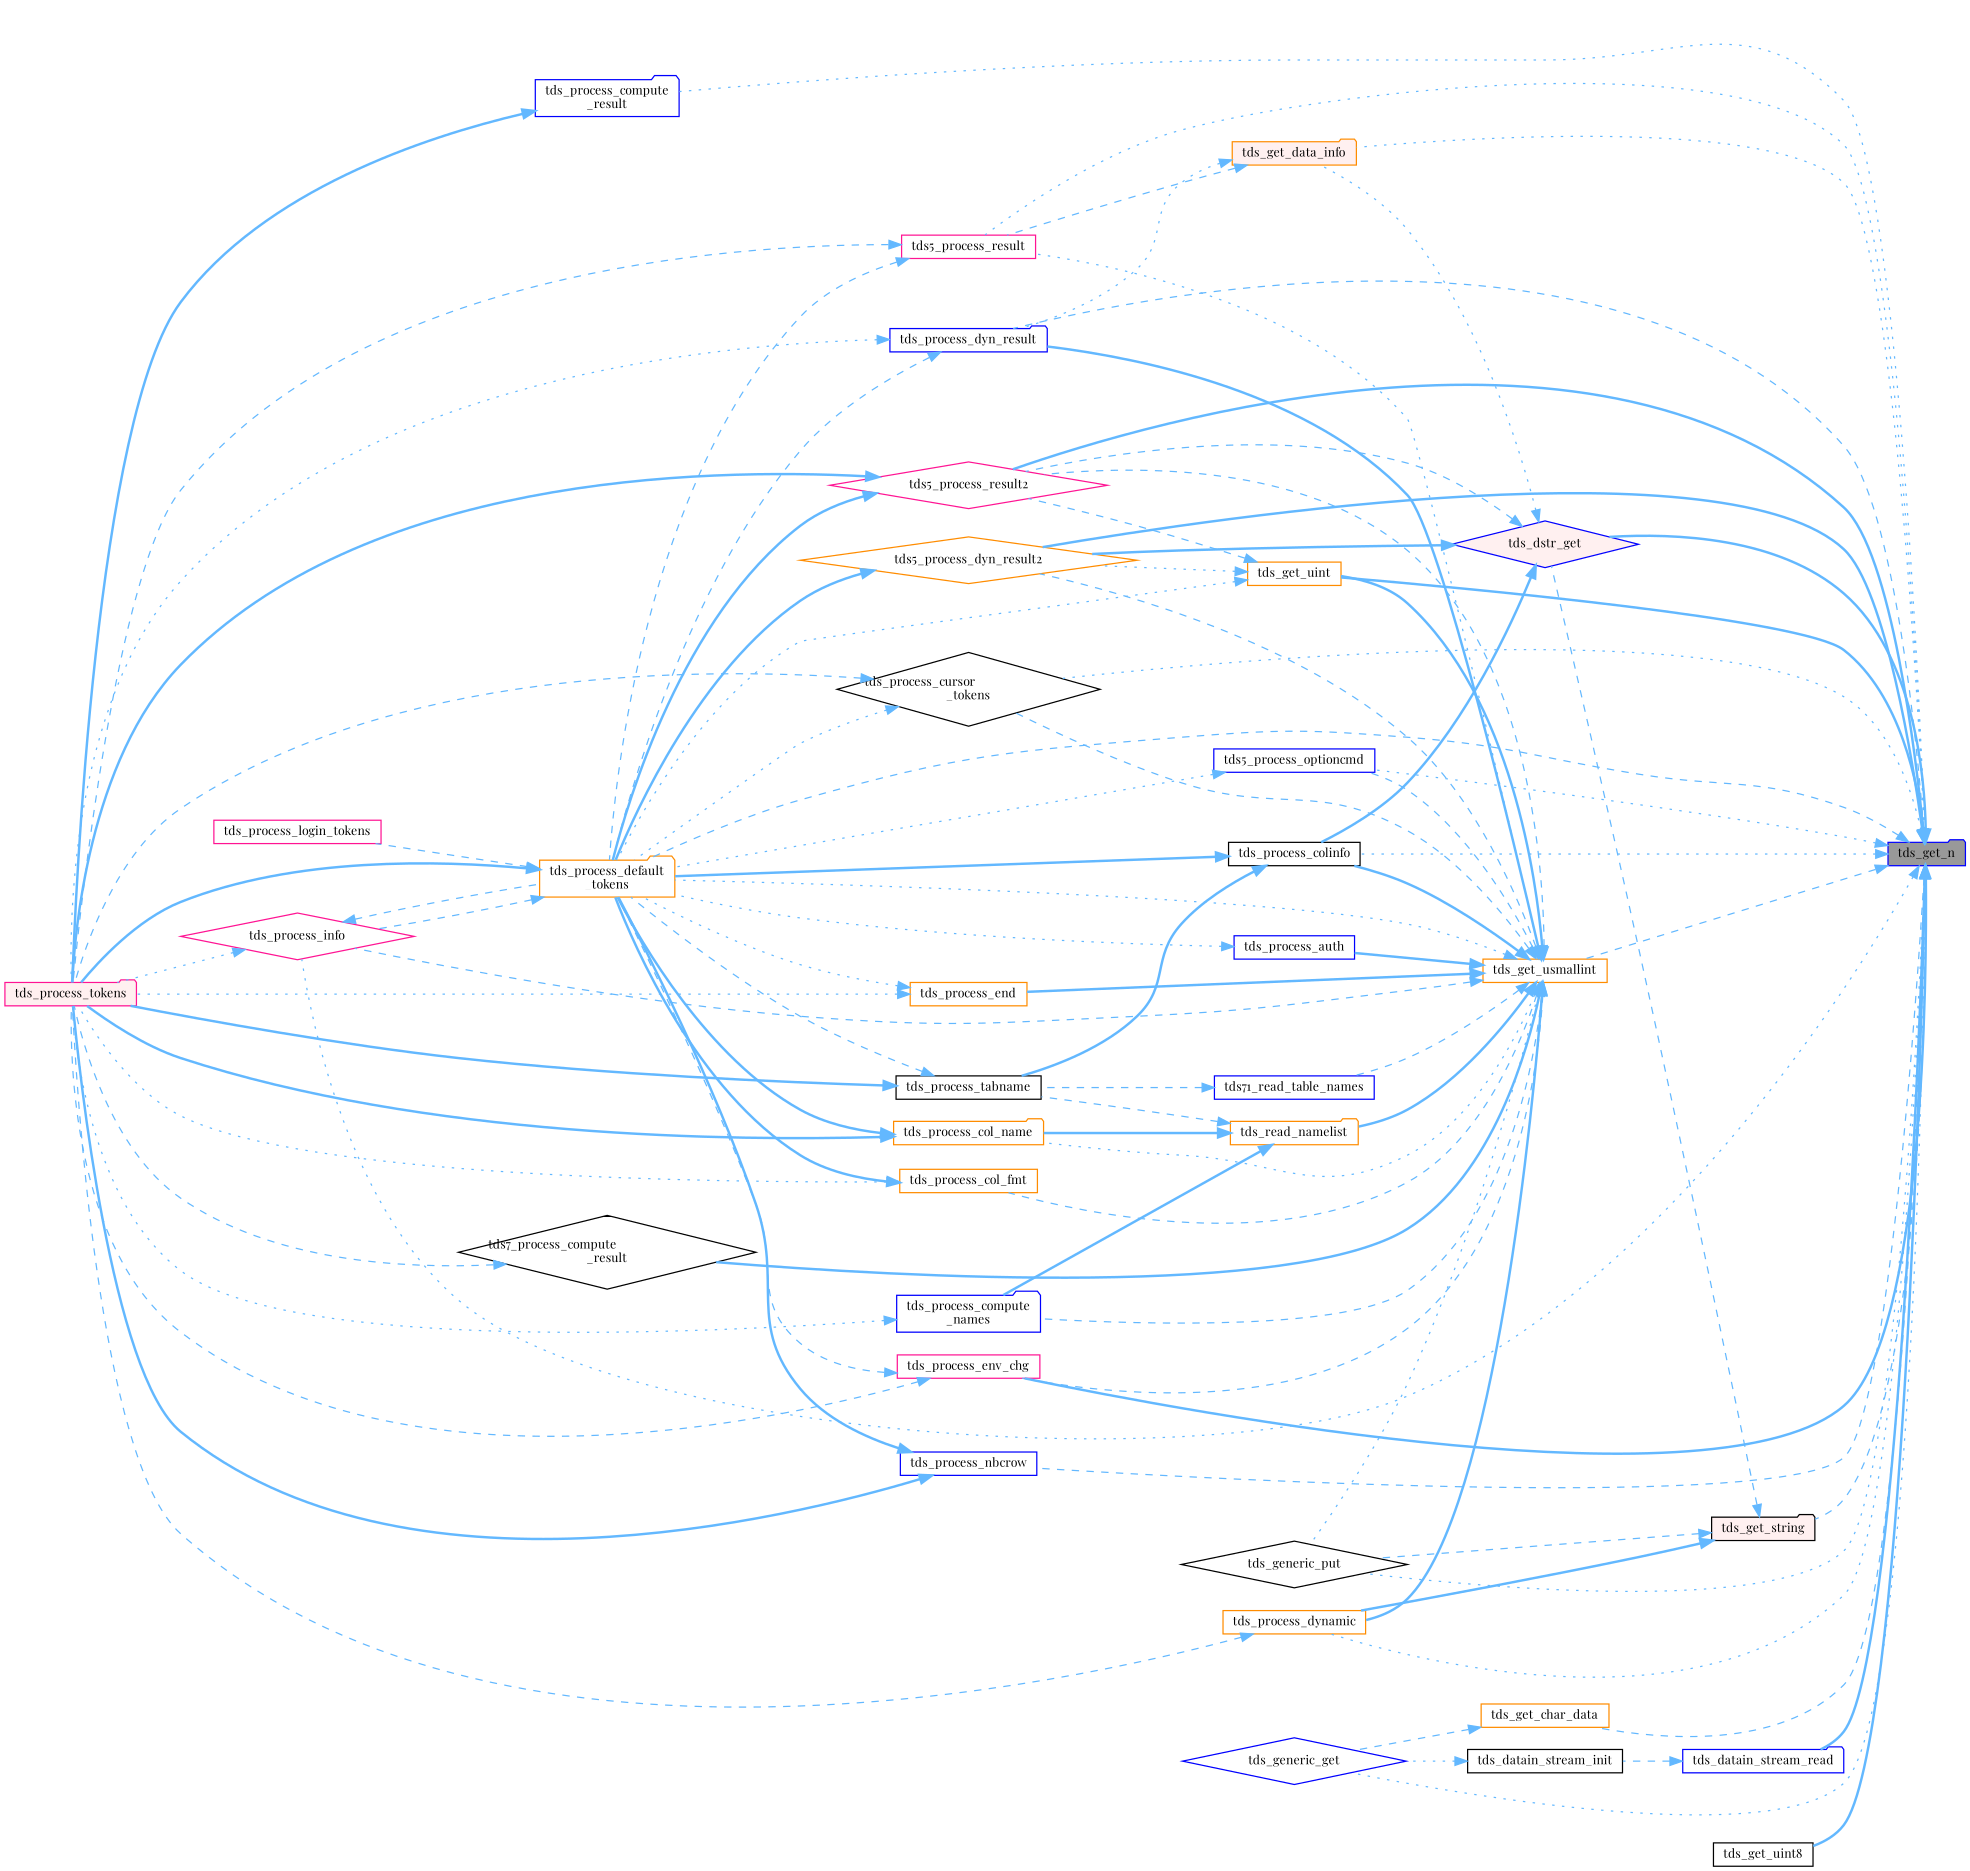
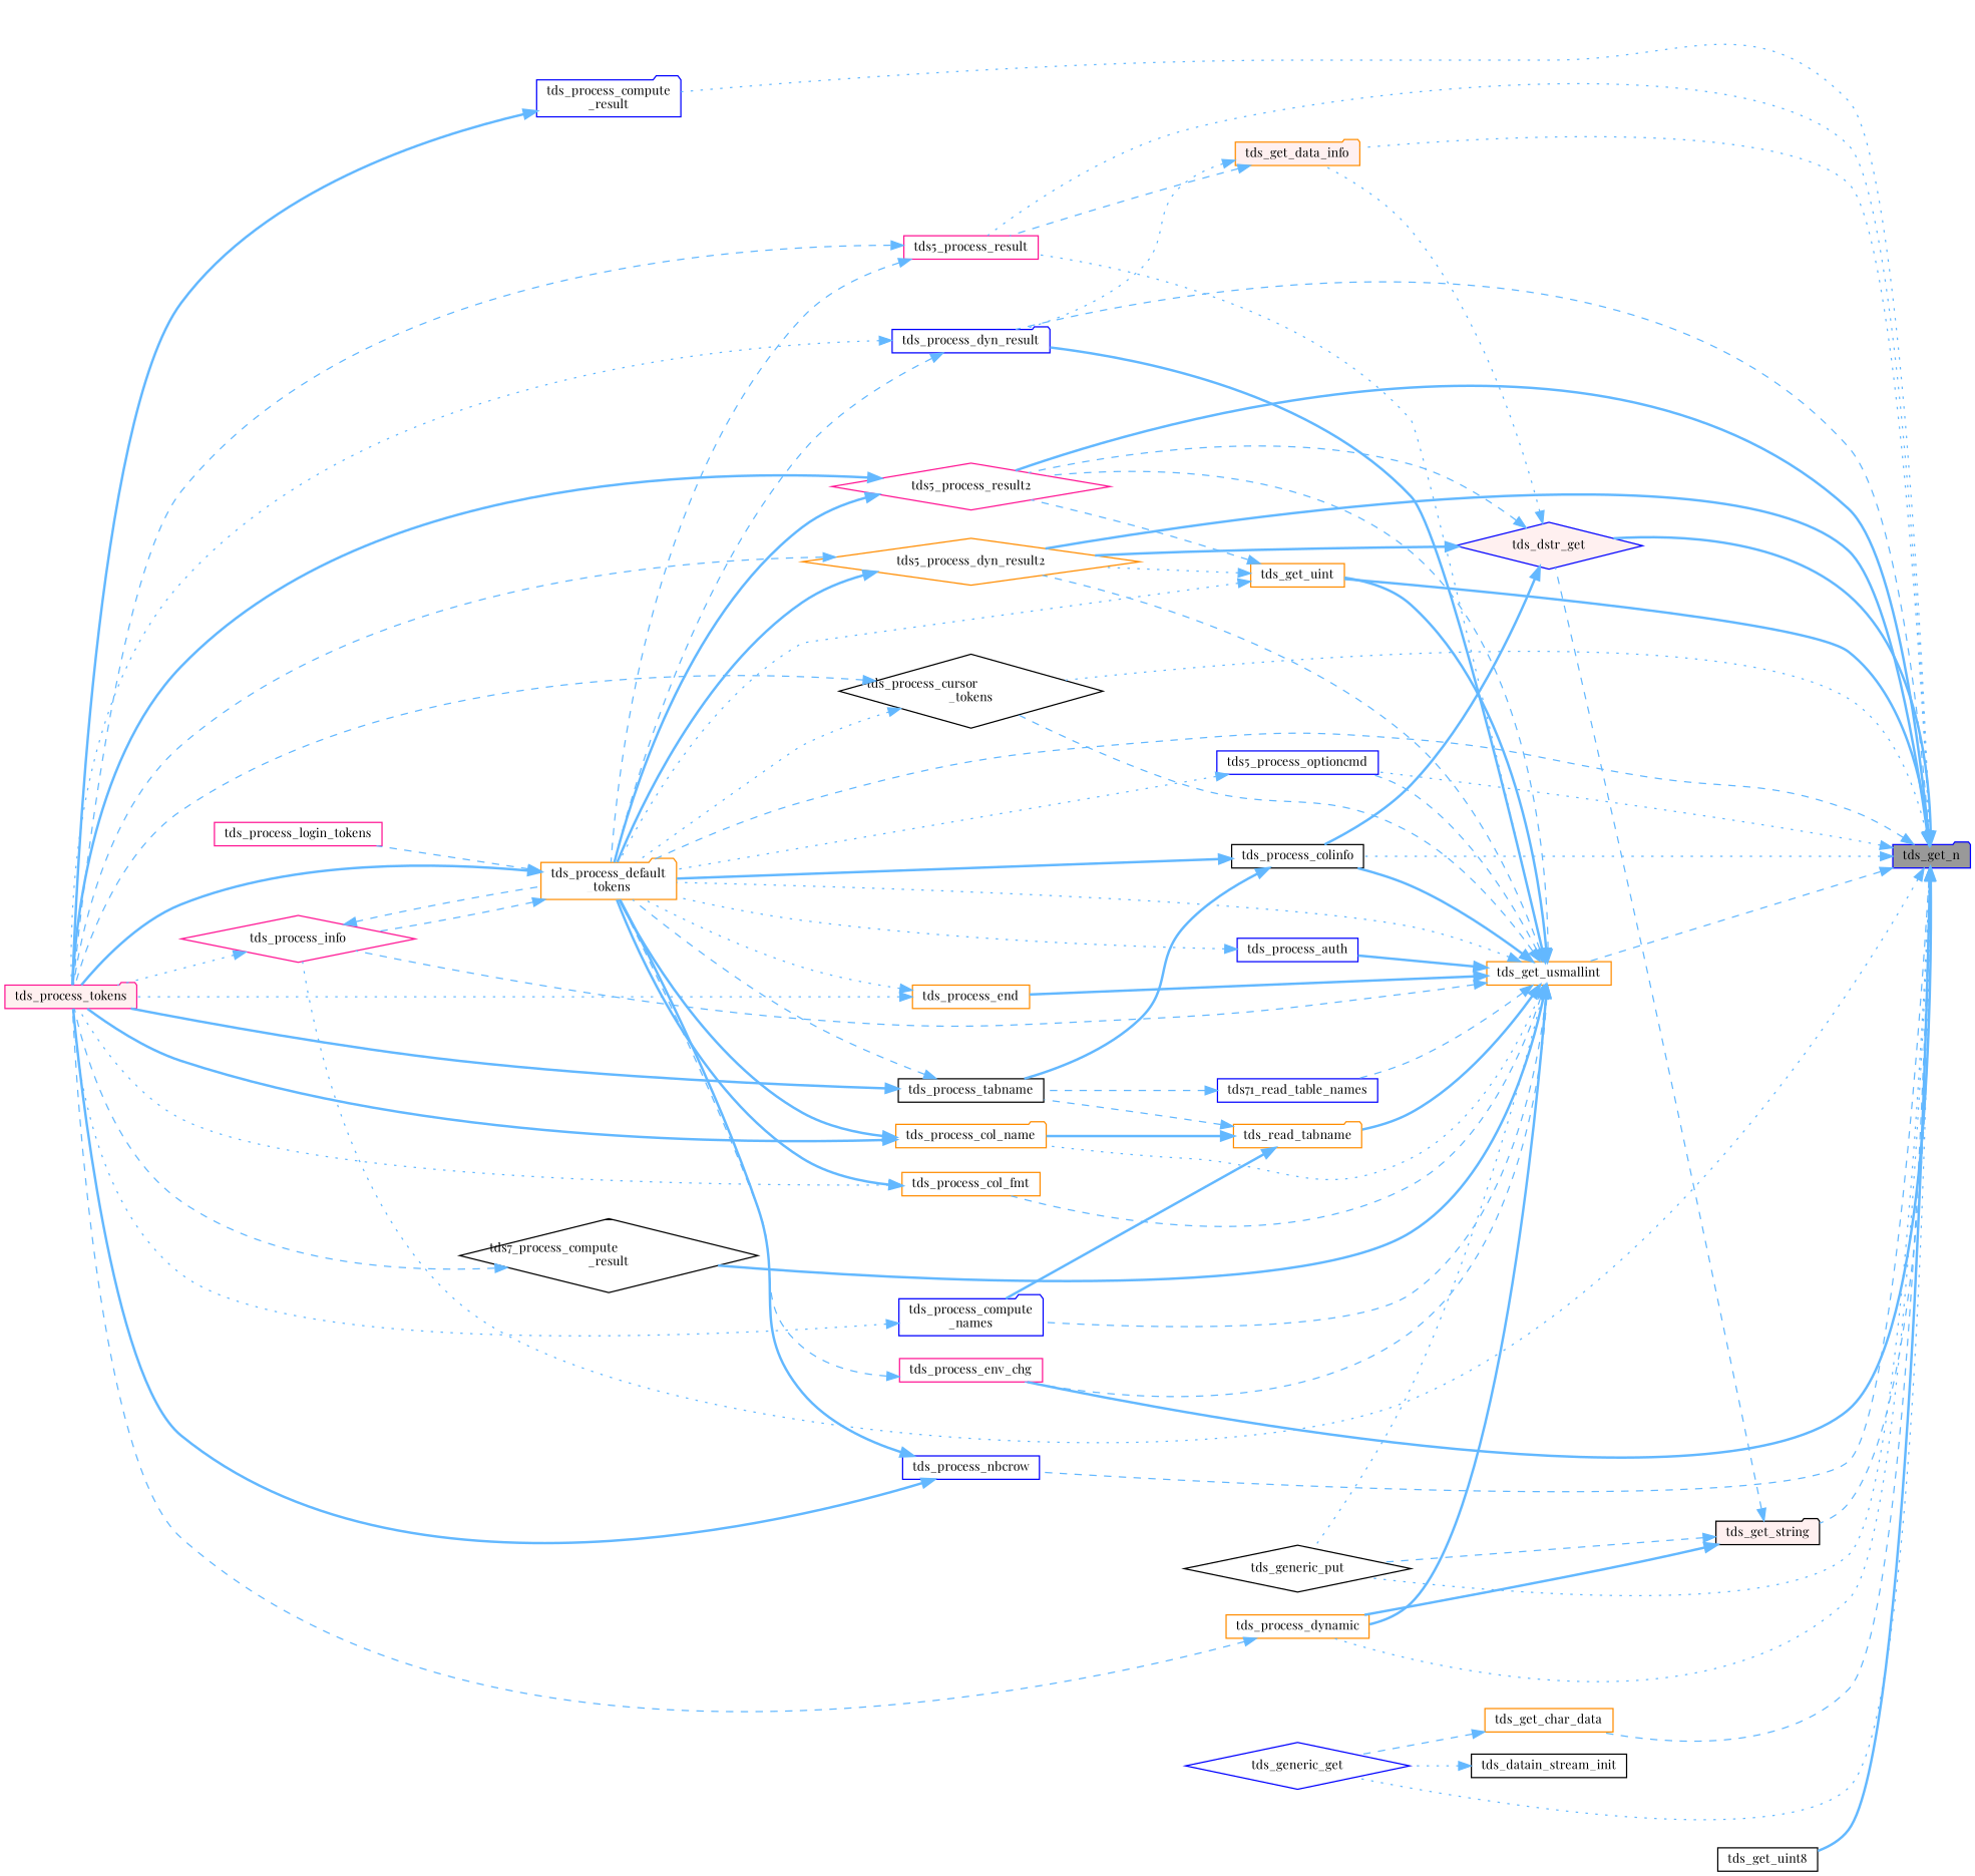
  digraph {
    fontname="Playfair Display"
    rankdir=RL
    node [color=blue fillcolor=white fontname="Playfair Display" fontsize=10 shape=box style=filled]
    edge [color=steelblue1 dir=back fontname="Playfair Display" fontsize=10 labelfontname=Helvetica labelfontsize=10 style=dashed]
    n1 [fillcolor=grey60 fontcolor=black height=0.2 label=tds_get_n shape=folder width=0.4]
    n2 [color=darkorange height=0.2 label=tds5_process_dyn_result2 shape=diamond width=0.4]
    n3 [color=darkorange height=0.2 label="tds_process_default\l_tokens" shape=folder width=0.4]
    n4 [color=deeppink height=0.2 label=tds_process_info shape=diamond width=0.4]
    n5 [height=0.2 label=tds5_process_optioncmd width=0.4]
    n6 [color=deeppink height=0.2 label=tds5_process_result width=0.4]
    n7 [color=deeppink height=0.2 label=tds5_process_result2 shape=diamond width=0.4]
-   n8 [height=0.2 label=tds_datain_stream_read shape=folder width=0.4]
    n9 [color=darkorange height=0.2 label=tds_get_char_data width=0.4]
    n10 [height=0.2 label=tds_generic_get shape=diamond width=0.4]
    n11 [color=black fillcolor="#FFF0F0" height=0.2 label=tds_get_string shape=folder width=0.4]
    n12 [fillcolor="#FFF0F0" height=0.2 label=tds_dstr_get shape=diamond width=0.4]
    n13 [color=darkorange fillcolor="#FFF0F0" height=0.2 label=tds_get_data_info shape=folder width=0.4]
    n14 [height=0.2 label=tds_process_dyn_result shape=folder width=0.4]
    n15 [color=black height=0.2 label=tds_process_colinfo width=0.4]
    n16 [color=black height=0.2 label=tds_generic_put shape=diamond width=0.4]
    n17 [color=darkorange height=0.2 label=tds_process_dynamic width=0.4]
    n18 [color=darkorange height=0.2 label=tds_get_uint width=0.4]
    n19 [color=black height=0.2 label=tds_get_uint8 width=0.4]
    n20 [color=darkorange height=0.2 label=tds_get_usmallint width=0.4]
    n21 [color=black height=0.2 label="tds_process_cursor\l_tokens" shape=diamond width=0.4]
    n22 [color=deeppink height=0.2 label=tds_process_env_chg width=0.4]
    n23 [height=0.2 label="tds_process_compute\l_result" shape=folder width=0.4]
    n24 [height=0.2 label=tds_process_nbcrow width=0.4]
    n25 [color=deeppink fillcolor="#FFF0F0" height=0.2 label=tds_process_tokens shape=folder width=0.4]
    n26 [color=deeppink height=0.2 label=tds_process_login_tokens width=0.4]
    n27 [color=black height=0.2 label=tds_datain_stream_init width=0.4]
    n28 [color=black height=0.2 label=tds_process_tabname width=0.4]
    n29 [height=0.2 label=tds71_read_table_names width=0.4]
    n30 [color=black height=0.2 label="tds7_process_compute\l_result" shape=diamond width=0.4]
    n31 [height=0.2 label=tds_process_auth width=0.4]
    n32 [color=darkorange height=0.2 label=tds_process_col_fmt width=0.4]
    n33 [color=darkorange height=0.2 label=tds_process_col_name shape=folder width=0.4]
    n34 [height=0.2 label="tds_process_compute\l_names" shape=folder width=0.4]
    n35 [color=darkorange height=0.2 label=tds_process_end width=0.4]
-   n36 [color=darkorange height=0.2 label=tds_read_namelist shape=folder width=0.4]
+   n36 [color=darkorange height=0.2 label=tds_read_tabname shape=folder width=0.4]
    n1 -> n2 [style=bold]
    n1 -> n3
    n1 -> n4 [style=dotted]
    n1 -> n5 [style=dotted]
    n1 -> n6 [style=dotted]
    n1 -> n7 [style=bold]
-   n1 -> n8 [style=bold]
    n1 -> n9
    n1 -> n10 [style=dotted]
    n1 -> n11
    n1 -> n12 [style=bold]
    n1 -> n13 [style=dotted]
    n1 -> n14
    n1 -> n15 [style=dotted]
    n1 -> n16 [style=dotted]
    n1 -> n17 [style=dotted]
    n1 -> n18 [style=bold]
    n1 -> n19 [style=bold]
    n1 -> n20
    n1 -> n21 [style=dotted]
    n1 -> n22 [style=bold]
    n1 -> n23 [style=dotted]
    n1 -> n24
    n2 -> n3 [style=bold]
-   n22 -> n25
+   n2 -> n25
    n3 -> n4
    n3 -> n25 [style=bold]
    n3 -> n26
    n4 -> n3
    n4 -> n25 [style=dotted]
    n5 -> n3 [style=dotted]
    n6 -> n3
    n6 -> n25
    n7 -> n3 [style=bold]
    n7 -> n25 [style=bold]
-   n8 -> n27
    n9 -> n10
    n11 -> n12
    n11 -> n16
    n11 -> n17 [style=bold]
    n12 -> n2 [style=bold]
    n12 -> n7
    n12 -> n13 [style=dotted]
    n12 -> n15 [style=bold]
    n13 -> n6
    n13 -> n14 [style=dotted]
    n14 -> n3
    n14 -> n25 [style=dotted]
    n15 -> n3 [style=bold]
    n15 -> n28 [style=bold]
    n17 -> n25
    n18 -> n2 [style=dotted]
    n18 -> n3 [style=dotted]
    n18 -> n7
    n20 -> n2
    n20 -> n3 [style=dotted]
    n20 -> n4
    n20 -> n5
    n20 -> n6 [style=dotted]
    n20 -> n7
    n20 -> n14 [style=bold]
    n20 -> n15 [style=bold]
    n20 -> n16 [style=dotted]
    n20 -> n17 [style=bold]
    n20 -> n18 [style=bold]
    n20 -> n21
    n20 -> n22
    n20 -> n29
    n20 -> n30 [style=bold]
    n20 -> n31 [style=bold]
    n20 -> n32
    n20 -> n33 [style=dotted]
    n20 -> n34
    n20 -> n35 [style=bold]
    n20 -> n36 [style=bold]
    n21 -> n3 [style=dotted]
    n21 -> n25
    n22 -> n3
    n23 -> n25 [style=bold]
    n24 -> n3 [style=bold]
    n24 -> n25 [style=bold]
    n27 -> n10 [style=dotted]
    n28 -> n3
    n28 -> n25 [style=bold]
    n29 -> n28
    n30 -> n25
    n31 -> n3 [style=dotted]
    n32 -> n3 [style=bold]
    n32 -> n25 [style=dotted]
    n33 -> n3 [style=bold]
    n33 -> n25 [style=bold]
    n34 -> n25 [style=dotted]
    n35 -> n3 [style=dotted]
    n35 -> n25 [style=dotted]
    n36 -> n28
    n36 -> n33 [style=bold]
    n36 -> n34 [style=bold]
  }
